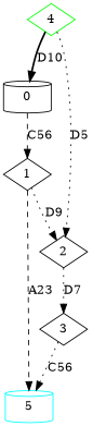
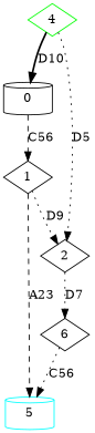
  strict digraph {
    node [shape=diamond]
    edge [style=dotted]
    n1 [label=0 shape=cylinder]
    n2 [label=1]
    n3 [label=2]
    n4 [color=cyan label=5 shape=cylinder]
-   n5 [label=3]
+   n5 [label=6]
    n6 [color=green label=4]
    n1 -> n2 [label=C56 style=dashed]
    n2 -> n3 [label=D9]
    n2 -> n4 [label=A23 style=dashed]
    n3 -> n5 [label=D7]
    n5 -> n4 [label=C56]
    n6 -> n1 [label=D10 style=bold]
    n6 -> n3 [label=D5]
  }
